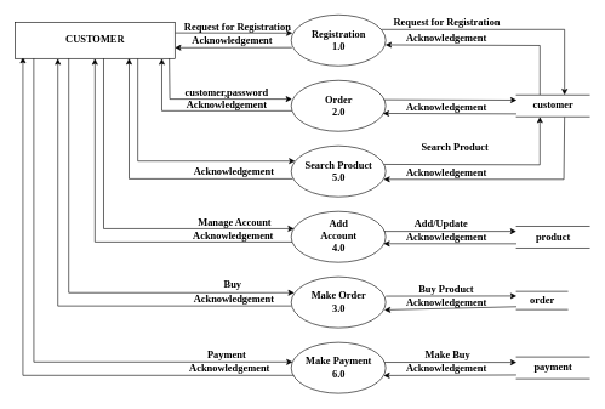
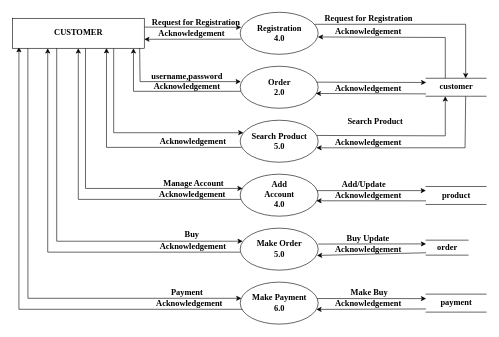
  <mxCell id="0" />
  <mxCell id="1" parent="0" />
  <mxCell id="2" style="edgeStyle=none;html=1;exitX=0.008;exitY=0.569;exitDx=0;exitDy=0;entryX=1;entryY=0.5;entryDx=0;entryDy=0;labelBackgroundColor=#000000;labelBorderColor=#000000;fontSize=14;fontColor=#000000;strokeColor=#000000;exitPerimeter=0;rounded=0;fontFamily=Times New Roman;" parent="1" edge="1"><mxGeometry relative="1" as="geometry"><mxPoint x="401.04" y="64.83" as="sourcePoint" /><mxPoint x="240" y="65" as="targetPoint" /></mxGeometry></mxCell>
- <mxCell id="3" value="Registration&lt;br style=&quot;font-size: 14px;&quot;&gt;1.0" style="shape=ellipse;html=1;dashed=0;whitespace=wrap;perimeter=ellipsePerimeter;labelBackgroundColor=#FFFFFF;fontSize=14;fontColor=#000000;strokeColor=#000000;fillColor=#FFFFFF;fontStyle=1;fontFamily=Times New Roman;" parent="1" vertex="1"><mxGeometry x="400" y="20" width="130" height="70" as="geometry" /></mxCell>
+ <mxCell id="3" value="Registration&lt;br style=&quot;font-size: 14px;&quot;&gt;4.0" style="shape=ellipse;html=1;dashed=0;whitespace=wrap;perimeter=ellipsePerimeter;labelBackgroundColor=#FFFFFF;fontSize=14;fontColor=#000000;strokeColor=#000000;fillColor=#FFFFFF;fontStyle=1;fontFamily=Times New Roman;" parent="1" vertex="1"><mxGeometry x="400" y="20" width="130" height="70" as="geometry" /></mxCell>
  <mxCell id="4" style="edgeStyle=elbowEdgeStyle;html=1;exitX=0.008;exitY=0.597;exitDx=0;exitDy=0;labelBackgroundColor=#000000;labelBorderColor=#000000;fontSize=14;fontColor=#000000;strokeColor=#000000;exitPerimeter=0;startArrow=none;rounded=0;fontFamily=Times New Roman;" parent="1" edge="1"><mxGeometry relative="1" as="geometry"><mxPoint x="401.04" y="151.79" as="sourcePoint" /><mxPoint x="222" y="80" as="targetPoint" /><Array as="points"><mxPoint x="222" y="133" /></Array></mxGeometry></mxCell>
  <mxCell id="5" style="edgeStyle=elbowEdgeStyle;html=1;labelBackgroundColor=#000000;labelBorderColor=#000000;fontSize=14;fontColor=#000000;strokeColor=#000000;exitX=0.016;exitY=0.647;exitDx=0;exitDy=0;exitPerimeter=0;rounded=0;fontFamily=Times New Roman;entryX=0.715;entryY=0.994;entryDx=0;entryDy=0;entryPerimeter=0;" parent="1" target="19" edge="1" source="6"><mxGeometry relative="1" as="geometry"><mxPoint x="400.65" y="245.43" as="sourcePoint" /><mxPoint x="177" y="90" as="targetPoint" /><Array as="points"><mxPoint x="177" y="171" /></Array></mxGeometry></mxCell>
  <mxCell id="6" value="Search Product&lt;br style=&quot;font-size: 14px;&quot;&gt;5.0" style="shape=ellipse;html=1;dashed=0;whitespace=wrap;perimeter=ellipsePerimeter;labelBackgroundColor=#FFFFFF;fontSize=14;fontColor=#000000;strokeColor=#000000;fillColor=#FFFFFF;fontStyle=1;fontFamily=Times New Roman;" parent="1" vertex="1"><mxGeometry x="400" y="200" width="130" height="70" as="geometry" /></mxCell>
  <mxCell id="7" style="edgeStyle=elbowEdgeStyle;html=1;exitX=0.011;exitY=0.6;exitDx=0;exitDy=0;labelBackgroundColor=#000000;labelBorderColor=#000000;fontSize=14;fontColor=#000000;strokeColor=#000000;rounded=0;entryX=0.5;entryY=1;entryDx=0;entryDy=0;fontFamily=Times New Roman;exitPerimeter=0;" parent="1" target="19" edge="1" source="8"><mxGeometry relative="1" as="geometry"><mxPoint x="400" y="332" as="sourcePoint" /><mxPoint x="130" y="87" as="targetPoint" /><Array as="points"><mxPoint x="130" y="107" /><mxPoint x="100" y="217" /></Array></mxGeometry></mxCell>
  <mxCell id="8" value="Add&lt;br style=&quot;font-size: 14px;&quot;&gt;Account&lt;br style=&quot;font-size: 14px;&quot;&gt;4.0" style="shape=ellipse;html=1;dashed=0;whitespace=wrap;perimeter=ellipsePerimeter;labelBackgroundColor=#FFFFFF;fontSize=14;fontColor=#000000;strokeColor=#000000;fillColor=#FFFFFF;fontStyle=1;fontFamily=Times New Roman;" parent="1" vertex="1"><mxGeometry x="400" y="290" width="130" height="70" as="geometry" /></mxCell>
  <mxCell id="9" style="edgeStyle=elbowEdgeStyle;html=1;labelBackgroundColor=#000000;labelBorderColor=#000000;fontSize=14;fontColor=#000000;strokeColor=#000000;exitX=0;exitY=0.5;exitDx=0;exitDy=0;rounded=0;fontFamily=Times New Roman;" parent="1" target="19" edge="1"><mxGeometry relative="1" as="geometry"><mxPoint x="400" y="420" as="sourcePoint" /><mxPoint x="79" y="85" as="targetPoint" /><Array as="points"><mxPoint x="79" y="246" /></Array></mxGeometry></mxCell>
- <mxCell id="10" value="Make Order&lt;br style=&quot;font-size: 14px;&quot;&gt;3.0" style="shape=ellipse;html=1;dashed=0;whitespace=wrap;perimeter=ellipsePerimeter;labelBackgroundColor=#FFFFFF;fontSize=14;fontColor=#000000;strokeColor=#000000;fillColor=#FFFFFF;fontStyle=1;fontFamily=Times New Roman;" parent="1" vertex="1"><mxGeometry x="400" y="380" width="130" height="70" as="geometry" /></mxCell>
+ <mxCell id="10" value="Make Order&lt;br style=&quot;font-size: 14px;&quot;&gt;5.0" style="shape=ellipse;html=1;dashed=0;whitespace=wrap;perimeter=ellipsePerimeter;labelBackgroundColor=#FFFFFF;fontSize=14;fontColor=#000000;strokeColor=#000000;fillColor=#FFFFFF;fontStyle=1;fontFamily=Times New Roman;" parent="1" vertex="1"><mxGeometry x="400" y="380" width="130" height="70" as="geometry" /></mxCell>
  <mxCell id="11" style="edgeStyle=elbowEdgeStyle;html=1;exitX=0.011;exitY=0.59;exitDx=0;exitDy=0;labelBackgroundColor=#000000;labelBorderColor=#000000;fontSize=14;fontColor=#000000;strokeColor=#000000;exitPerimeter=0;rounded=0;entryX=0.05;entryY=1;entryDx=0;entryDy=0;entryPerimeter=0;fontFamily=Times New Roman;" parent="1" edge="1"><mxGeometry relative="1" as="geometry"><mxPoint x="407.43" y="515.3" as="sourcePoint" /><mxPoint x="31" y="78" as="targetPoint" /><Array as="points"><mxPoint x="31" y="331" /></Array></mxGeometry></mxCell>
  <mxCell id="12" value="Make Payment&lt;br style=&quot;font-size: 14px;&quot;&gt;6.0" style="shape=ellipse;html=1;dashed=0;whitespace=wrap;perimeter=ellipsePerimeter;labelBackgroundColor=#FFFFFF;fontSize=14;fontColor=#000000;strokeColor=#000000;fillColor=#FFFFFF;fontStyle=1;fontFamily=Times New Roman;" parent="1" vertex="1"><mxGeometry x="400" y="470" width="130" height="70" as="geometry" /></mxCell>
  <mxCell id="13" style="edgeStyle=none;html=1;exitX=1.002;exitY=0.295;exitDx=0;exitDy=0;labelBackgroundColor=#000000;labelBorderColor=#000000;fontSize=14;fontColor=#000000;strokeColor=#000000;exitPerimeter=0;entryX=0.013;entryY=0.357;entryDx=0;entryDy=0;entryPerimeter=0;fontFamily=Times New Roman;" parent="1" source="19" target="3" edge="1"><mxGeometry relative="1" as="geometry"><mxPoint x="242" y="44" as="sourcePoint" /><mxPoint x="400" y="45" as="targetPoint" /></mxGeometry></mxCell>
  <mxCell id="14" style="edgeStyle=elbowEdgeStyle;html=1;exitX=0.928;exitY=0.989;exitDx=0;exitDy=0;labelBackgroundColor=#000000;labelBorderColor=#000000;fontSize=14;fontColor=#000000;strokeColor=#000000;exitPerimeter=0;rounded=0;entryX=0.008;entryY=0.366;entryDx=0;entryDy=0;entryPerimeter=0;fontFamily=Times New Roman;" parent="1" target="20" edge="1"><mxGeometry relative="1" as="geometry"><mxPoint x="232.2" y="69.45" as="sourcePoint" /><mxPoint x="400" y="136" as="targetPoint" /><Array as="points"><mxPoint x="233" y="120" /></Array></mxGeometry></mxCell>
  <mxCell id="15" style="edgeStyle=elbowEdgeStyle;html=1;exitX=0.75;exitY=1;exitDx=0;exitDy=0;labelBackgroundColor=#000000;labelBorderColor=#000000;fontSize=14;fontColor=#000000;strokeColor=#000000;rounded=0;entryX=0.041;entryY=0.269;entryDx=0;entryDy=0;entryPerimeter=0;fontFamily=Times New Roman;" parent="1" edge="1"><mxGeometry relative="1" as="geometry"><mxPoint x="189" y="80" as="sourcePoint" /><mxPoint x="405.33" y="220.83" as="targetPoint" /><Array as="points"><mxPoint x="189" y="170" /></Array></mxGeometry></mxCell>
  <mxCell id="16" style="edgeStyle=elbowEdgeStyle;html=1;exitX=0.5;exitY=1;exitDx=0;exitDy=0;labelBackgroundColor=#000000;labelBorderColor=#000000;fontSize=14;fontColor=#000000;strokeColor=#000000;rounded=0;entryX=0.03;entryY=0.339;entryDx=0;entryDy=0;entryPerimeter=0;fontFamily=Times New Roman;" parent="1" target="8" edge="1"><mxGeometry relative="1" as="geometry"><mxPoint x="142" y="69" as="sourcePoint" /><mxPoint x="400" y="314" as="targetPoint" /><Array as="points"><mxPoint x="142" y="299" /></Array></mxGeometry></mxCell>
  <mxCell id="17" style="edgeStyle=elbowEdgeStyle;html=1;exitX=0.25;exitY=1;exitDx=0;exitDy=0;labelBackgroundColor=#000000;labelBorderColor=#000000;fontSize=14;fontColor=#000000;strokeColor=#000000;rounded=0;entryX=0.032;entryY=0.311;entryDx=0;entryDy=0;entryPerimeter=0;fontFamily=Times New Roman;" parent="1" target="10" edge="1"><mxGeometry relative="1" as="geometry"><mxPoint x="94" y="67" as="sourcePoint" /><mxPoint x="400" y="402" as="targetPoint" /><Array as="points"><mxPoint x="94" y="257" /></Array></mxGeometry></mxCell>
  <mxCell id="18" style="edgeStyle=elbowEdgeStyle;html=1;exitX=0.13;exitY=1;exitDx=0;exitDy=0;labelBackgroundColor=#000000;labelBorderColor=#000000;fontSize=14;fontColor=#000000;strokeColor=#000000;exitPerimeter=0;rounded=0;entryX=0.015;entryY=0.385;entryDx=0;entryDy=0;entryPerimeter=0;fontFamily=Times New Roman;" parent="1" target="12" edge="1"><mxGeometry relative="1" as="geometry"><mxPoint x="45.9" y="72" as="sourcePoint" /><mxPoint x="400" y="497" as="targetPoint" /><Array as="points"><mxPoint x="46" y="112" /><mxPoint x="46" y="182" /></Array></mxGeometry></mxCell>
  <mxCell id="19" value="&lt;font color=&quot;#000000&quot; style=&quot;font-size: 14px;&quot;&gt;&lt;b style=&quot;font-size: 14px;&quot;&gt;CUSTOMER&lt;/b&gt;&lt;/font&gt;" style="html=1;dashed=0;whitespace=wrap;fillColor=#FFFFFF;strokeColor=#000000;fontFamily=Times New Roman;fontSize=14;" parent="1" vertex="1"><mxGeometry x="20" y="30" width="220" height="50" as="geometry" /></mxCell>
  <mxCell id="20" value="Order&lt;br style=&quot;font-size: 14px;&quot;&gt;2.0" style="shape=ellipse;html=1;dashed=0;whitespace=wrap;perimeter=ellipsePerimeter;labelBackgroundColor=#FFFFFF;fontSize=14;fontColor=#000000;strokeColor=#000000;fillColor=#FFFFFF;fontStyle=1;fontFamily=Times New Roman;" parent="1" vertex="1"><mxGeometry x="400" y="110" width="130" height="70" as="geometry" /></mxCell>
  <mxCell id="21" value="" style="endArrow=classic;html=1;rounded=0;labelBackgroundColor=#000000;labelBorderColor=#000000;fontSize=14;fontColor=#000000;strokeColor=#000000;fontFamily=Times New Roman;entryX=0.75;entryY=0;entryDx=0;entryDy=0;exitX=0.954;exitY=0.286;exitDx=0;exitDy=0;exitPerimeter=0;" parent="1" source="3" edge="1"><mxGeometry width="50" height="50" relative="1" as="geometry"><mxPoint x="528" y="40" as="sourcePoint" /><mxPoint x="776" y="130" as="targetPoint" /><Array as="points"><mxPoint x="776" y="40" /></Array></mxGeometry></mxCell>
  <mxCell id="22" value="" style="endArrow=classic;html=1;rounded=0;labelBackgroundColor=#000000;labelBorderColor=#000000;fontSize=14;fontColor=#000000;strokeColor=#000000;fontFamily=Times New Roman;exitX=0.25;exitY=0;exitDx=0;exitDy=0;entryX=0.996;entryY=0.588;entryDx=0;entryDy=0;entryPerimeter=0;" parent="1" target="3" edge="1"><mxGeometry width="50" height="50" relative="1" as="geometry"><mxPoint x="742" y="130" as="sourcePoint" /><mxPoint x="535.7" y="61.37" as="targetPoint" /><Array as="points"><mxPoint x="742" y="62" /></Array></mxGeometry></mxCell>
  <mxCell id="23" value="" style="endArrow=classic;html=1;rounded=0;labelBackgroundColor=#000000;labelBorderColor=#000000;fontSize=14;fontColor=#000000;strokeColor=#000000;fontFamily=Times New Roman;exitX=0.975;exitY=0.35;exitDx=0;exitDy=0;exitPerimeter=0;entryX=0.002;entryY=0.235;entryDx=0;entryDy=0;entryPerimeter=0;" parent="1" edge="1" target="33"><mxGeometry width="50" height="50" relative="1" as="geometry"><mxPoint x="527.75" y="136.5" as="sourcePoint" /><mxPoint x="707" y="137" as="targetPoint" /></mxGeometry></mxCell>
  <mxCell id="24" value="" style="endArrow=classic;html=1;rounded=0;labelBackgroundColor=#000000;labelBorderColor=#000000;fontSize=14;fontColor=#000000;strokeColor=#000000;fontFamily=Times New Roman;entryX=0.97;entryY=0.663;entryDx=0;entryDy=0;entryPerimeter=0;exitX=-0.002;exitY=0.868;exitDx=0;exitDy=0;exitPerimeter=0;" parent="1" edge="1" source="33"><mxGeometry width="50" height="50" relative="1" as="geometry"><mxPoint x="705" y="156" as="sourcePoint" /><mxPoint x="526.1" y="155.41" as="targetPoint" /></mxGeometry></mxCell>
  <mxCell id="25" value="" style="endArrow=classic;html=1;rounded=0;labelBackgroundColor=#000000;labelBorderColor=#000000;fontSize=14;fontColor=#000000;strokeColor=#000000;fontFamily=Times New Roman;entryX=0.25;entryY=1;entryDx=0;entryDy=0;exitX=0.985;exitY=0.363;exitDx=0;exitDy=0;exitPerimeter=0;" parent="1" edge="1" source="6"><mxGeometry width="50" height="50" relative="1" as="geometry"><mxPoint x="533.62" y="225.34" as="sourcePoint" /><mxPoint x="742" y="160" as="targetPoint" /><Array as="points"><mxPoint x="742" y="226" /></Array></mxGeometry></mxCell>
  <mxCell id="26" value="" style="endArrow=classic;html=1;rounded=0;labelBackgroundColor=#000000;labelBorderColor=#000000;fontSize=14;fontColor=#000000;strokeColor=#000000;fontFamily=Times New Roman;exitX=0.75;exitY=1;exitDx=0;exitDy=0;entryX=0.978;entryY=0.657;entryDx=0;entryDy=0;entryPerimeter=0;" parent="1" edge="1" target="6"><mxGeometry width="50" height="50" relative="1" as="geometry"><mxPoint x="776" y="160" as="sourcePoint" /><mxPoint x="529" y="246" as="targetPoint" /><Array as="points"><mxPoint x="775" y="246" /></Array></mxGeometry></mxCell>
  <mxCell id="27" value="" style="endArrow=classic;html=1;rounded=0;labelBackgroundColor=#000000;labelBorderColor=#000000;fontSize=14;fontColor=#000000;strokeColor=#000000;fontFamily=Times New Roman;exitX=0.983;exitY=0.377;exitDx=0;exitDy=0;exitPerimeter=0;entryX=-0.003;entryY=0.163;entryDx=0;entryDy=0;entryPerimeter=0;" parent="1" edge="1"><mxGeometry width="50" height="50" relative="1" as="geometry"><mxPoint x="527.79" y="317.39" as="sourcePoint" /><mxPoint x="709.7" y="317.39" as="targetPoint" /></mxGeometry></mxCell>
  <mxCell id="28" value="" style="endArrow=classic;html=1;rounded=0;labelBackgroundColor=#000000;labelBorderColor=#000000;fontSize=14;fontColor=#000000;strokeColor=#000000;fontFamily=Times New Roman;entryX=0.977;entryY=0.648;entryDx=0;entryDy=0;entryPerimeter=0;exitX=0.002;exitY=0.832;exitDx=0;exitDy=0;exitPerimeter=0;" parent="1" edge="1"><mxGeometry width="50" height="50" relative="1" as="geometry"><mxPoint x="710.2" y="334.46" as="sourcePoint" /><mxPoint x="527.01" y="334.36" as="targetPoint" /></mxGeometry></mxCell>
  <mxCell id="29" value="" style="endArrow=classic;html=1;rounded=0;labelBackgroundColor=#000000;labelBorderColor=#000000;fontSize=14;fontColor=#000000;strokeColor=#000000;fontFamily=Times New Roman;entryX=0;entryY=0.25;entryDx=0;entryDy=0;" parent="1" edge="1" target="35"><mxGeometry width="50" height="50" relative="1" as="geometry"><mxPoint x="530" y="406.5" as="sourcePoint" /><mxPoint x="690" y="406.5" as="targetPoint" /></mxGeometry></mxCell>
  <mxCell id="30" value="" style="endArrow=classic;html=1;rounded=0;labelBackgroundColor=#000000;labelBorderColor=#000000;fontSize=14;fontColor=#000000;strokeColor=#000000;fontFamily=Times New Roman;exitX=0;exitY=0.842;exitDx=0;exitDy=0;exitPerimeter=0;" parent="1" edge="1" source="35"><mxGeometry width="50" height="50" relative="1" as="geometry"><mxPoint x="688" y="425.5" as="sourcePoint" /><mxPoint x="528" y="425.5" as="targetPoint" /></mxGeometry></mxCell>
  <mxCell id="31" value="" style="endArrow=classic;html=1;rounded=0;labelBackgroundColor=#000000;labelBorderColor=#000000;fontSize=14;fontColor=#000000;strokeColor=#000000;fontFamily=Times New Roman;exitX=0.988;exitY=0.391;exitDx=0;exitDy=0;exitPerimeter=0;entryX=0;entryY=0.25;entryDx=0;entryDy=0;" parent="1" edge="1" target="36" source="12"><mxGeometry width="50" height="50" relative="1" as="geometry"><mxPoint x="530" y="497.5" as="sourcePoint" /><mxPoint x="705" y="498" as="targetPoint" /></mxGeometry></mxCell>
  <mxCell id="32" value="" style="endArrow=classic;html=1;rounded=0;labelBackgroundColor=#000000;labelBorderColor=#000000;fontSize=14;fontColor=#000000;strokeColor=#000000;fontFamily=Times New Roman;exitX=-0.003;exitY=0.824;exitDx=0;exitDy=0;exitPerimeter=0;" parent="1" edge="1"><mxGeometry width="50" height="50" relative="1" as="geometry"><mxPoint x="709.7" y="514.72" as="sourcePoint" /><mxPoint x="527" y="515.5" as="targetPoint" /></mxGeometry></mxCell>
  <mxCell id="33" value="&lt;b style=&quot;font-size: 14px;&quot;&gt;customer&lt;/b&gt;" style="html=1;dashed=0;whitespace=wrap;shape=partialRectangle;right=0;left=0;labelBackgroundColor=none;fontSize=14;fontColor=#000000;strokeColor=#000000;fillColor=#FFFFFF;fontFamily=Times New Roman;" parent="1" vertex="1"><mxGeometry x="710" y="130" width="100" height="30" as="geometry" /></mxCell>
  <mxCell id="34" value="&lt;b style=&quot;font-size: 14px;&quot;&gt;product&lt;/b&gt;" style="html=1;dashed=0;whitespace=wrap;shape=partialRectangle;right=0;left=0;labelBackgroundColor=none;fontSize=14;fontColor=#000000;strokeColor=#000000;fillColor=#FFFFFF;fontFamily=Times New Roman;" parent="1" vertex="1"><mxGeometry x="710" y="310.5" width="100" height="30" as="geometry" /></mxCell>
  <mxCell id="35" value="&lt;b style=&quot;font-size: 14px;&quot;&gt;order&lt;/b&gt;" style="html=1;dashed=0;whitespace=wrap;shape=partialRectangle;right=0;left=0;labelBackgroundColor=none;fontSize=14;fontColor=#000000;strokeColor=#000000;fillColor=#FFFFFF;fontFamily=Times New Roman;" parent="1" vertex="1"><mxGeometry x="710" y="400" width="70" height="25" as="geometry" /></mxCell>
  <mxCell id="36" value="&lt;b style=&quot;font-size: 14px;&quot;&gt;payment&lt;/b&gt;" style="html=1;dashed=0;whitespace=wrap;shape=partialRectangle;right=0;left=0;labelBackgroundColor=none;fontSize=14;fontColor=#000000;strokeColor=#000000;fillColor=#FFFFFF;fontFamily=Times New Roman;" parent="1" vertex="1"><mxGeometry x="710" y="490" width="100" height="30" as="geometry" /></mxCell>
  <mxCell id="37" value="&lt;font style=&quot;font-size: 14px;&quot;&gt;Acknowledgement&lt;/font&gt;" style="text;html=1;align=right;verticalAlign=middle;resizable=0;points=[];autosize=1;strokeColor=none;fillColor=none;fontSize=14;fontColor=#000000;fontStyle=1;fontFamily=Times New Roman;" parent="1" vertex="1"><mxGeometry x="550" y="41" width="120" height="21" as="geometry" /></mxCell>
  <mxCell id="38" value="&lt;font style=&quot;font-size: 14px;&quot;&gt;Acknowledgement&lt;/font&gt;" style="text;html=1;align=right;verticalAlign=middle;resizable=0;points=[];autosize=1;strokeColor=none;fillColor=none;fontSize=14;fontColor=#000000;fontStyle=1;fontFamily=Times New Roman;" parent="1" vertex="1"><mxGeometry x="550" y="137" width="120" height="21" as="geometry" /></mxCell>
  <mxCell id="39" value="&lt;font style=&quot;font-size: 14px;&quot;&gt;Acknowledgement&lt;/font&gt;" style="text;html=1;align=right;verticalAlign=middle;resizable=0;points=[];autosize=1;strokeColor=none;fillColor=none;fontSize=14;fontColor=#000000;fontStyle=1;fontFamily=Times New Roman;" parent="1" vertex="1"><mxGeometry x="550" y="227" width="120" height="21" as="geometry" /></mxCell>
  <mxCell id="40" value="&lt;font style=&quot;font-size: 14px;&quot;&gt;Acknowledgement&lt;/font&gt;" style="text;html=1;align=right;verticalAlign=middle;resizable=0;points=[];autosize=1;strokeColor=none;fillColor=none;fontSize=14;fontColor=#000000;fontStyle=1;fontFamily=Times New Roman;" parent="1" vertex="1"><mxGeometry x="550" y="315" width="120" height="21" as="geometry" /></mxCell>
  <mxCell id="41" value="&lt;font style=&quot;font-size: 14px;&quot;&gt;Acknowledgement&lt;/font&gt;" style="text;html=1;align=right;verticalAlign=middle;resizable=0;points=[];autosize=1;strokeColor=none;fillColor=none;fontSize=14;fontColor=#000000;fontStyle=1;fontFamily=Times New Roman;" parent="1" vertex="1"><mxGeometry x="550" y="406" width="120" height="21" as="geometry" /></mxCell>
  <mxCell id="42" value="&lt;font style=&quot;font-size: 14px;&quot;&gt;Acknowledgement&lt;/font&gt;" style="text;html=1;align=right;verticalAlign=middle;resizable=0;points=[];autosize=1;strokeColor=none;fillColor=none;fontSize=14;fontColor=#000000;fontStyle=1;fontFamily=Times New Roman;" parent="1" vertex="1"><mxGeometry x="550" y="496" width="120" height="21" as="geometry" /></mxCell>
  <mxCell id="43" value="&lt;b style=&quot;font-size: 14px;&quot;&gt;Request for Registration&lt;/b&gt;" style="text;html=1;align=center;verticalAlign=middle;resizable=0;points=[];autosize=1;strokeColor=none;fillColor=none;fontSize=14;fontColor=#000000;fontFamily=Times New Roman;" parent="1" vertex="1"><mxGeometry x="535" y="20" width="157" height="21" as="geometry" /></mxCell>
  <mxCell id="44" value="&lt;b style=&quot;font-size: 14px;&quot;&gt;Request for Registration&lt;/b&gt;" style="text;html=1;align=center;verticalAlign=middle;resizable=0;points=[];autosize=1;strokeColor=none;fillColor=none;fontSize=14;fontColor=#000000;fontFamily=Times New Roman;" parent="1" vertex="1"><mxGeometry x="247" y="26" width="157" height="21" as="geometry" /></mxCell>
  <mxCell id="45" value="&lt;span style=&quot;color: rgb(0, 0, 0); font-size: 14px; font-style: normal; font-weight: 700; letter-spacing: normal; text-align: right; text-indent: 0px; text-transform: none; word-spacing: 0px; display: inline; float: none;&quot;&gt;Acknowledgement&lt;/span&gt;" style="text;whiteSpace=wrap;html=1;fontSize=14;fontColor=#000000;fontFamily=Times New Roman;" parent="1" vertex="1"><mxGeometry x="262" y="41" width="140" height="30" as="geometry" /></mxCell>
- <mxCell id="46" value="&lt;b style=&quot;font-size: 14px;&quot;&gt;customer,password&lt;/b&gt;" style="text;html=1;align=center;verticalAlign=middle;resizable=0;points=[];autosize=1;strokeColor=none;fillColor=none;fontSize=14;fontColor=#000000;fontFamily=Times New Roman;" parent="1" vertex="1"><mxGeometry x="246" y="116" width="129" height="21" as="geometry" /></mxCell>
+ <mxCell id="46" value="&lt;b style=&quot;font-size: 14px;&quot;&gt;username,password&lt;/b&gt;" style="text;html=1;align=center;verticalAlign=middle;resizable=0;points=[];autosize=1;strokeColor=none;fillColor=none;fontSize=14;fontColor=#000000;fontFamily=Times New Roman;" parent="1" vertex="1"><mxGeometry x="246" y="116" width="129" height="21" as="geometry" /></mxCell>
  <mxCell id="47" value="&lt;b style=&quot;font-size: 14px;&quot;&gt;Acknowledgement&lt;/b&gt;" style="text;html=1;align=center;verticalAlign=middle;resizable=0;points=[];autosize=1;strokeColor=none;fillColor=none;fontSize=14;fontColor=#000000;fontFamily=Times New Roman;" parent="1" vertex="1"><mxGeometry x="251" y="133" width="120" height="21" as="geometry" /></mxCell>
  <mxCell id="48" value="&lt;b style=&quot;font-size: 14px;&quot;&gt;Acknowledgement&lt;/b&gt;" style="text;html=1;align=center;verticalAlign=middle;resizable=0;points=[];autosize=1;strokeColor=none;fillColor=none;fontSize=14;fontColor=#000000;fontFamily=Times New Roman;" parent="1" vertex="1"><mxGeometry x="261" y="225" width="120" height="21" as="geometry" /></mxCell>
  <mxCell id="49" value="&lt;b style=&quot;font-size: 14px;&quot;&gt;Acknowledgement&lt;/b&gt;" style="text;html=1;align=center;verticalAlign=middle;resizable=0;points=[];autosize=1;strokeColor=none;fillColor=none;fontSize=14;fontColor=#000000;fontFamily=Times New Roman;" parent="1" vertex="1"><mxGeometry x="260" y="313" width="120" height="21" as="geometry" /></mxCell>
  <mxCell id="50" value="&lt;b style=&quot;font-size: 14px;&quot;&gt;Acknowledgement&lt;/b&gt;" style="text;html=1;align=center;verticalAlign=middle;resizable=0;points=[];autosize=1;strokeColor=none;fillColor=none;fontSize=14;fontColor=#000000;fontFamily=Times New Roman;" parent="1" vertex="1"><mxGeometry x="261" y="400" width="120" height="21" as="geometry" /></mxCell>
  <mxCell id="51" value="&lt;b style=&quot;font-size: 14px;&quot;&gt;Acknowledgement&lt;/b&gt;" style="text;html=1;align=center;verticalAlign=middle;resizable=0;points=[];autosize=1;strokeColor=none;fillColor=none;fontSize=14;fontColor=#000000;fontFamily=Times New Roman;" parent="1" vertex="1"><mxGeometry x="255" y="496" width="120" height="21" as="geometry" /></mxCell>
  <mxCell id="52" value="&lt;b style=&quot;font-size: 14px;&quot;&gt;Search Product&lt;/b&gt;" style="text;html=1;align=center;verticalAlign=middle;resizable=0;points=[];autosize=1;strokeColor=none;fillColor=none;fontSize=14;fontColor=#000000;fontFamily=Times New Roman;" parent="1" vertex="1"><mxGeometry x="574" y="191" width="102" height="21" as="geometry" /></mxCell>
  <mxCell id="53" value="&lt;b style=&quot;font-size: 14px;&quot;&gt;&lt;font style=&quot;font-size: 14px;&quot; color=&quot;#000000&quot;&gt;Manage Account&lt;/font&gt;&lt;/b&gt;" style="text;html=1;align=center;verticalAlign=middle;resizable=0;points=[];autosize=1;strokeColor=none;fillColor=none;fontFamily=Times New Roman;fontSize=14;" parent="1" vertex="1"><mxGeometry x="266" y="295" width="111" height="21" as="geometry" /></mxCell>
  <mxCell id="54" value="&lt;b style=&quot;font-size: 14px;&quot;&gt;Add/Update&lt;/b&gt;" style="text;html=1;align=center;verticalAlign=middle;resizable=0;points=[];autosize=1;strokeColor=none;fillColor=none;fontSize=14;fontColor=#000000;fontFamily=Times New Roman;" parent="1" vertex="1"><mxGeometry x="564" y="297" width="83" height="21" as="geometry" /></mxCell>
  <mxCell id="55" value="&lt;b style=&quot;font-size: 14px;&quot;&gt;Buy&amp;nbsp;&lt;/b&gt;" style="text;html=1;align=center;verticalAlign=middle;resizable=0;points=[];autosize=1;strokeColor=none;fillColor=none;fontSize=14;fontColor=#000000;fontFamily=Times New Roman;" parent="1" vertex="1"><mxGeometry x="302" y="380" width="38" height="21" as="geometry" /></mxCell>
- <mxCell id="56" value="&lt;b style=&quot;font-size: 14px;&quot;&gt;Buy Product&lt;/b&gt;" style="text;html=1;align=center;verticalAlign=middle;resizable=0;points=[];autosize=1;strokeColor=none;fillColor=none;fontSize=14;fontColor=#000000;fontFamily=Times New Roman;" parent="1" vertex="1"><mxGeometry x="570" y="387" width="86" height="21" as="geometry" /></mxCell>
+ <mxCell id="56" value="&lt;b style=&quot;font-size: 14px;&quot;&gt;Buy Update&lt;/b&gt;" style="text;html=1;align=center;verticalAlign=middle;resizable=0;points=[];autosize=1;strokeColor=none;fillColor=none;fontSize=14;fontColor=#000000;fontFamily=Times New Roman;" parent="1" vertex="1"><mxGeometry x="570" y="387" width="86" height="21" as="geometry" /></mxCell>
  <mxCell id="57" value="&lt;b style=&quot;font-size: 14px;&quot;&gt;Payment&lt;/b&gt;" style="text;html=1;align=center;verticalAlign=middle;resizable=0;points=[];autosize=1;strokeColor=none;fillColor=none;fontSize=14;fontColor=#000000;fontFamily=Times New Roman;" parent="1" vertex="1"><mxGeometry x="279" y="477" width="63" height="21" as="geometry" /></mxCell>
  <mxCell id="58" value="&lt;b style=&quot;font-size: 14px;&quot;&gt;Make Buy&lt;/b&gt;" style="text;html=1;align=center;verticalAlign=middle;resizable=0;points=[];autosize=1;strokeColor=none;fillColor=none;fontSize=14;fontColor=#000000;fontFamily=Times New Roman;" parent="1" vertex="1"><mxGeometry x="564" y="477" width="101" height="21" as="geometry" /></mxCell>
